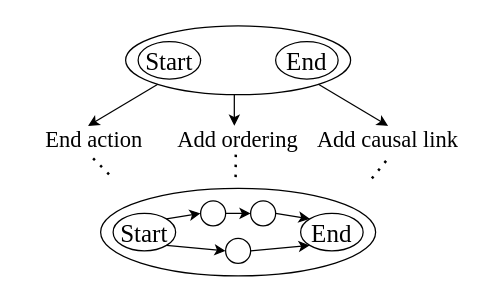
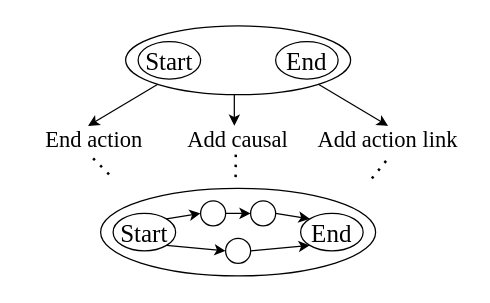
  <mxCell id="0" />
  <mxCell id="1" parent="0" />
  <mxCell id="2" value="" style="ellipse;whiteSpace=wrap;html=1;" vertex="1" parent="1"><mxGeometry x="100" y="20" width="180" height="55" as="geometry" /></mxCell>
  <mxCell id="3" value="&lt;font style=&quot;font-size: 20px;&quot; face=&quot;Times New Roman&quot;&gt;Start&lt;/font&gt;" style="ellipse;whiteSpace=wrap;html=1;" vertex="1" parent="1"><mxGeometry x="110" y="32.5" width="50" height="30" as="geometry" /></mxCell>
  <mxCell id="4" value="&lt;font style=&quot;font-size: 20px;&quot; face=&quot;Times New Roman&quot;&gt;End&lt;/font&gt;" style="ellipse;whiteSpace=wrap;html=1;" vertex="1" parent="1"><mxGeometry x="220" y="32.5" width="50" height="30" as="geometry" /></mxCell>
  <mxCell id="5" value="" style="endArrow=classic;html=1;rounded=0;exitX=0;exitY=1;exitDx=0;exitDy=0;" edge="1" parent="1" source="2"><mxGeometry width="50" height="50" relative="1" as="geometry"><mxPoint x="-40" y="139.999" as="sourcePoint" /><mxPoint x="70" y="100" as="targetPoint" /></mxGeometry></mxCell>
  <mxCell id="6" value="" style="endArrow=classic;html=1;rounded=0;exitX=0.483;exitY=0.998;exitDx=0;exitDy=0;exitPerimeter=0;" edge="1" parent="1" source="2"><mxGeometry width="50" height="50" relative="1" as="geometry"><mxPoint x="206" y="90" as="sourcePoint" /><mxPoint x="187" y="100" as="targetPoint" /></mxGeometry></mxCell>
  <mxCell id="7" value="" style="endArrow=classic;html=1;rounded=0;exitX=1;exitY=1;exitDx=0;exitDy=0;" edge="1" parent="1" source="2"><mxGeometry width="50" height="50" relative="1" as="geometry"><mxPoint x="197" y="75" as="sourcePoint" /><mxPoint x="310" y="100" as="targetPoint" /></mxGeometry></mxCell>
  <mxCell id="8" value="&lt;font style=&quot;font-size: 18px;&quot; face=&quot;Times New Roman&quot;&gt;End action&lt;br style=&quot;font-size: 18px;&quot;&gt;&lt;/font&gt;" style="text;html=1;strokeColor=none;fillColor=none;align=center;verticalAlign=middle;whiteSpace=wrap;rounded=0;fontSize=18;" vertex="1" parent="1"><mxGeometry x="20" y="96" width="110" height="30" as="geometry" /></mxCell>
- <mxCell id="9" value="&lt;font style=&quot;font-size: 18px;&quot; face=&quot;Times New Roman&quot;&gt;Add ordering&lt;br style=&quot;font-size: 18px;&quot;&gt;&lt;/font&gt;" style="text;html=1;strokeColor=none;fillColor=none;align=center;verticalAlign=middle;whiteSpace=wrap;rounded=0;fontSize=18;" vertex="1" parent="1"><mxGeometry x="135" y="96" width="110" height="30" as="geometry" /></mxCell>
- <mxCell id="10" value="&lt;font style=&quot;font-size: 18px;&quot; face=&quot;Times New Roman&quot;&gt;Add causal link&lt;br style=&quot;font-size: 18px;&quot;&gt;&lt;/font&gt;" style="text;html=1;strokeColor=none;fillColor=none;align=center;verticalAlign=middle;whiteSpace=wrap;rounded=0;fontSize=18;" vertex="1" parent="1"><mxGeometry x="250" y="96" width="120" height="30" as="geometry" /></mxCell>
+ <mxCell id="9" value="&lt;font style=&quot;font-size: 18px;&quot; face=&quot;Times New Roman&quot;&gt;Add causal&lt;br style=&quot;font-size: 18px;&quot;&gt;&lt;/font&gt;" style="text;html=1;strokeColor=none;fillColor=none;align=center;verticalAlign=middle;whiteSpace=wrap;rounded=0;fontSize=18;" vertex="1" parent="1"><mxGeometry x="135" y="96" width="110" height="30" as="geometry" /></mxCell>
+ <mxCell id="10" value="&lt;font style=&quot;font-size: 18px;&quot; face=&quot;Times New Roman&quot;&gt;Add action link&lt;br style=&quot;font-size: 18px;&quot;&gt;&lt;/font&gt;" style="text;html=1;strokeColor=none;fillColor=none;align=center;verticalAlign=middle;whiteSpace=wrap;rounded=0;fontSize=18;" vertex="1" parent="1"><mxGeometry x="250" y="96" width="120" height="30" as="geometry" /></mxCell>
  <mxCell id="11" value="" style="endArrow=none;dashed=1;html=1;dashPattern=1 3;strokeWidth=2;rounded=0;" edge="1" parent="1"><mxGeometry width="50" height="50" relative="1" as="geometry"><mxPoint x="188" y="141" as="sourcePoint" /><mxPoint x="188.13" y="121" as="targetPoint" /></mxGeometry></mxCell>
  <mxCell id="12" value="" style="ellipse;whiteSpace=wrap;html=1;" vertex="1" parent="1"><mxGeometry x="80" y="150" width="220" height="70" as="geometry" /></mxCell>
  <mxCell id="13" value="&lt;font style=&quot;font-size: 20px;&quot; face=&quot;Times New Roman&quot;&gt;Start&lt;/font&gt;" style="ellipse;whiteSpace=wrap;html=1;" vertex="1" parent="1"><mxGeometry x="90" y="170" width="50" height="30" as="geometry" /></mxCell>
  <mxCell id="14" value="&lt;font style=&quot;font-size: 20px;&quot; face=&quot;Times New Roman&quot;&gt;End&lt;/font&gt;" style="ellipse;whiteSpace=wrap;html=1;" vertex="1" parent="1"><mxGeometry x="240" y="170" width="50" height="30" as="geometry" /></mxCell>
  <mxCell id="15" value="" style="ellipse;whiteSpace=wrap;html=1;aspect=fixed;" vertex="1" parent="1"><mxGeometry x="160" y="160" width="20" height="20" as="geometry" /></mxCell>
  <mxCell id="16" value="" style="ellipse;whiteSpace=wrap;html=1;aspect=fixed;" vertex="1" parent="1"><mxGeometry x="200" y="160" width="20" height="20" as="geometry" /></mxCell>
  <mxCell id="17" value="" style="ellipse;whiteSpace=wrap;html=1;aspect=fixed;" vertex="1" parent="1"><mxGeometry x="180" y="190" width="20" height="20" as="geometry" /></mxCell>
  <mxCell id="18" value="" style="endArrow=classic;html=1;rounded=0;exitX=1;exitY=0;exitDx=0;exitDy=0;entryX=0;entryY=0.5;entryDx=0;entryDy=0;" edge="1" parent="1" source="13" target="15"><mxGeometry width="50" height="50" relative="1" as="geometry"><mxPoint x="150" y="220" as="sourcePoint" /><mxPoint x="200" y="170" as="targetPoint" /></mxGeometry></mxCell>
  <mxCell id="19" value="" style="endArrow=classic;html=1;rounded=0;exitX=1;exitY=0.5;exitDx=0;exitDy=0;entryX=0;entryY=0.5;entryDx=0;entryDy=0;" edge="1" parent="1" source="15" target="16"><mxGeometry width="50" height="50" relative="1" as="geometry"><mxPoint x="143" y="184" as="sourcePoint" /><mxPoint x="170" y="180" as="targetPoint" /></mxGeometry></mxCell>
  <mxCell id="20" value="" style="endArrow=classic;html=1;rounded=0;exitX=1;exitY=0.5;exitDx=0;exitDy=0;entryX=0;entryY=0;entryDx=0;entryDy=0;" edge="1" parent="1" source="16" target="14"><mxGeometry width="50" height="50" relative="1" as="geometry"><mxPoint x="190" y="180" as="sourcePoint" /><mxPoint x="210" y="180" as="targetPoint" /></mxGeometry></mxCell>
  <mxCell id="21" value="" style="endArrow=classic;html=1;rounded=0;exitX=1;exitY=0.5;exitDx=0;exitDy=0;entryX=0;entryY=1;entryDx=0;entryDy=0;" edge="1" parent="1" source="17" target="14"><mxGeometry width="50" height="50" relative="1" as="geometry"><mxPoint x="230" y="180" as="sourcePoint" /><mxPoint x="257" y="184" as="targetPoint" /></mxGeometry></mxCell>
  <mxCell id="22" value="" style="endArrow=classic;html=1;rounded=0;exitX=1;exitY=1;exitDx=0;exitDy=0;entryX=0;entryY=0.5;entryDx=0;entryDy=0;" edge="1" parent="1" source="13" target="17"><mxGeometry width="50" height="50" relative="1" as="geometry"><mxPoint x="210" y="210" as="sourcePoint" /><mxPoint x="257" y="206" as="targetPoint" /></mxGeometry></mxCell>
  <mxCell id="23" value="" style="endArrow=none;dashed=1;html=1;dashPattern=1 3;strokeWidth=2;rounded=0;entryX=0.5;entryY=1;entryDx=0;entryDy=0;" edge="1" parent="1" target="10"><mxGeometry width="50" height="50" relative="1" as="geometry"><mxPoint x="297" y="142" as="sourcePoint" /><mxPoint x="200" y="140" as="targetPoint" /></mxGeometry></mxCell>
  <mxCell id="24" value="" style="endArrow=none;dashed=1;html=1;dashPattern=1 3;strokeWidth=2;rounded=0;" edge="1" parent="1"><mxGeometry width="50" height="50" relative="1" as="geometry"><mxPoint x="74" y="126" as="sourcePoint" /><mxPoint x="90" y="142" as="targetPoint" /></mxGeometry></mxCell>
